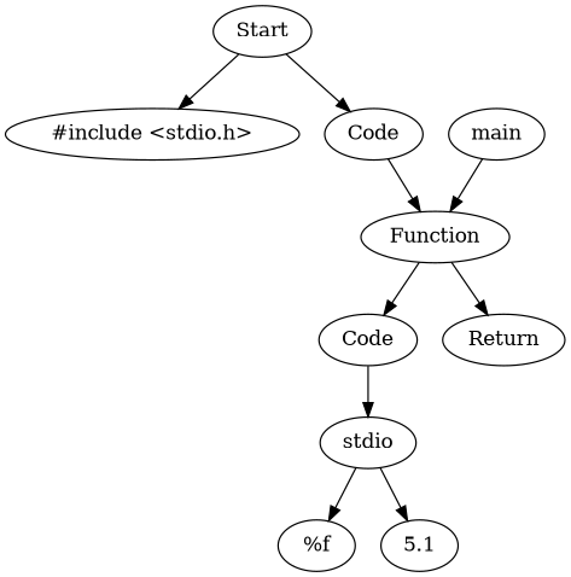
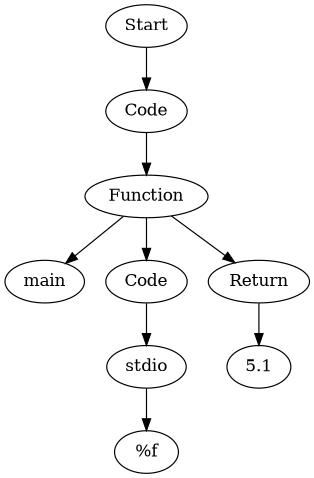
  digraph {
    n1 [label=Start]
-   n2 [label="#include <stdio.h>"]
    n3 [label=Code]
    n4 [label=Function]
    n5 [label=main]
    n6 [label=Code]
    n7 [label=Return]
    n8 [label=stdio]
    n9 [label="%f"]
    n10 [label=5.1]
-   n1 -> n2
    n1 -> n3
    n3 -> n4
-   n5 -> n4
+   n4 -> n5
    n4 -> n6
    n4 -> n7
    n6 -> n8
    n8 -> n9
-   n8 -> n10
+   n7 -> n10
  }
